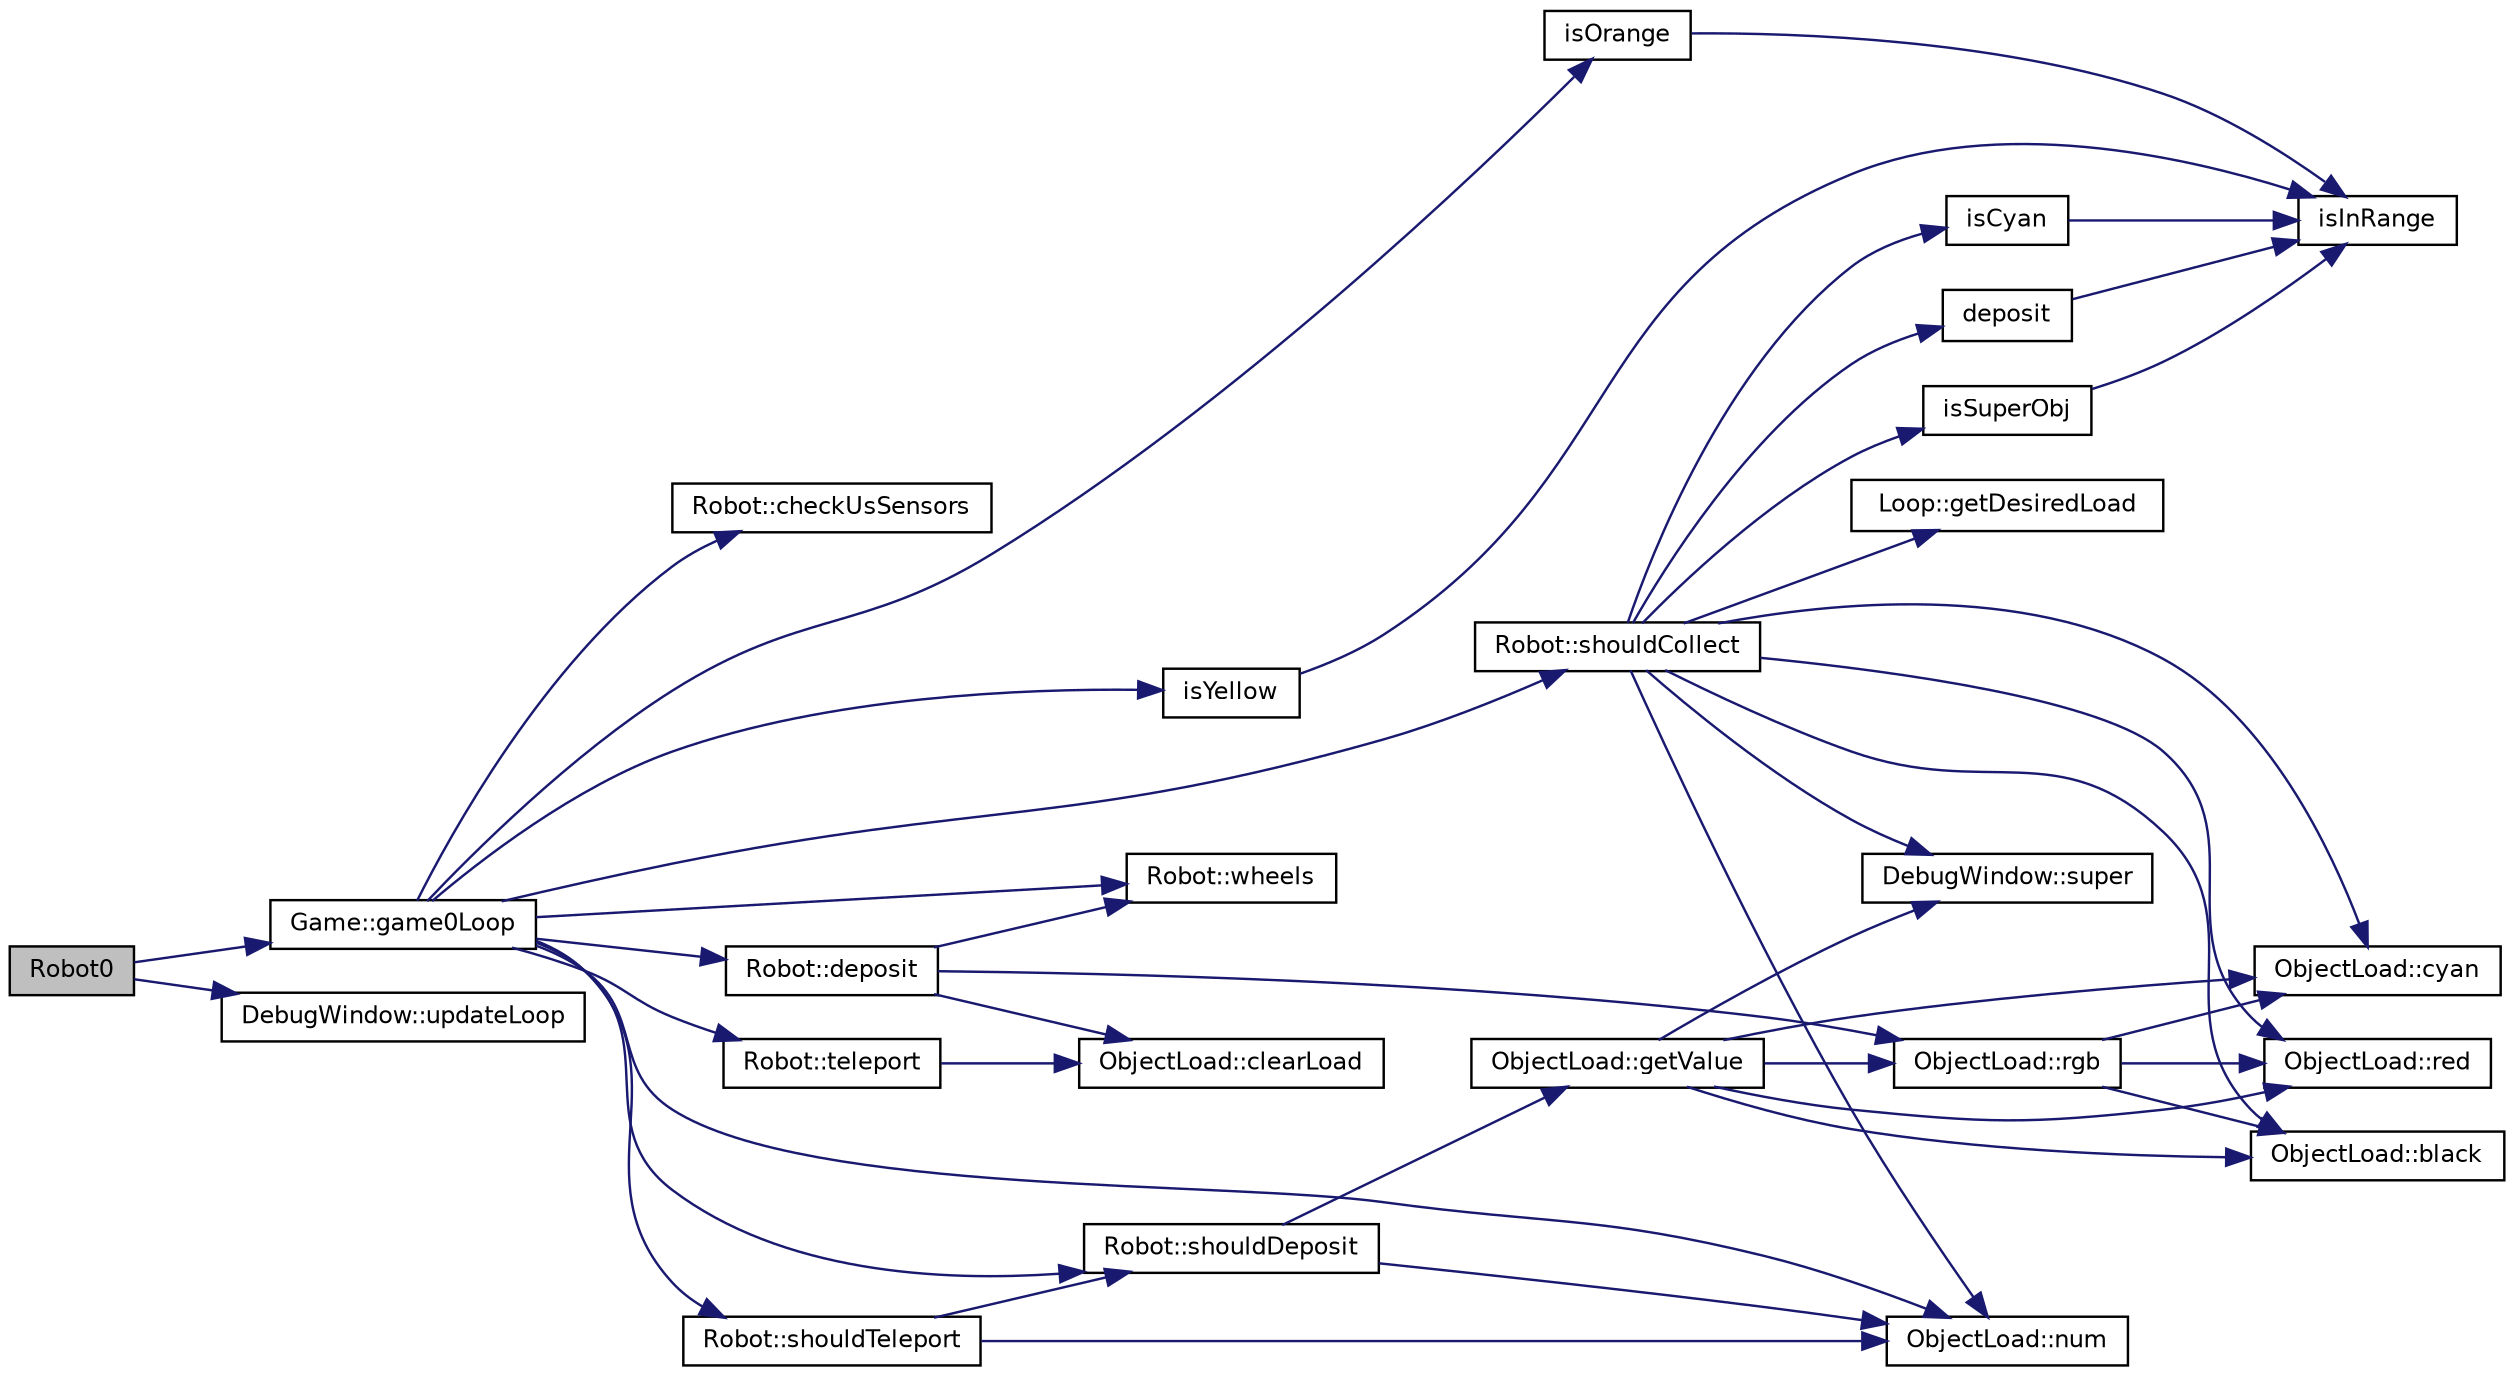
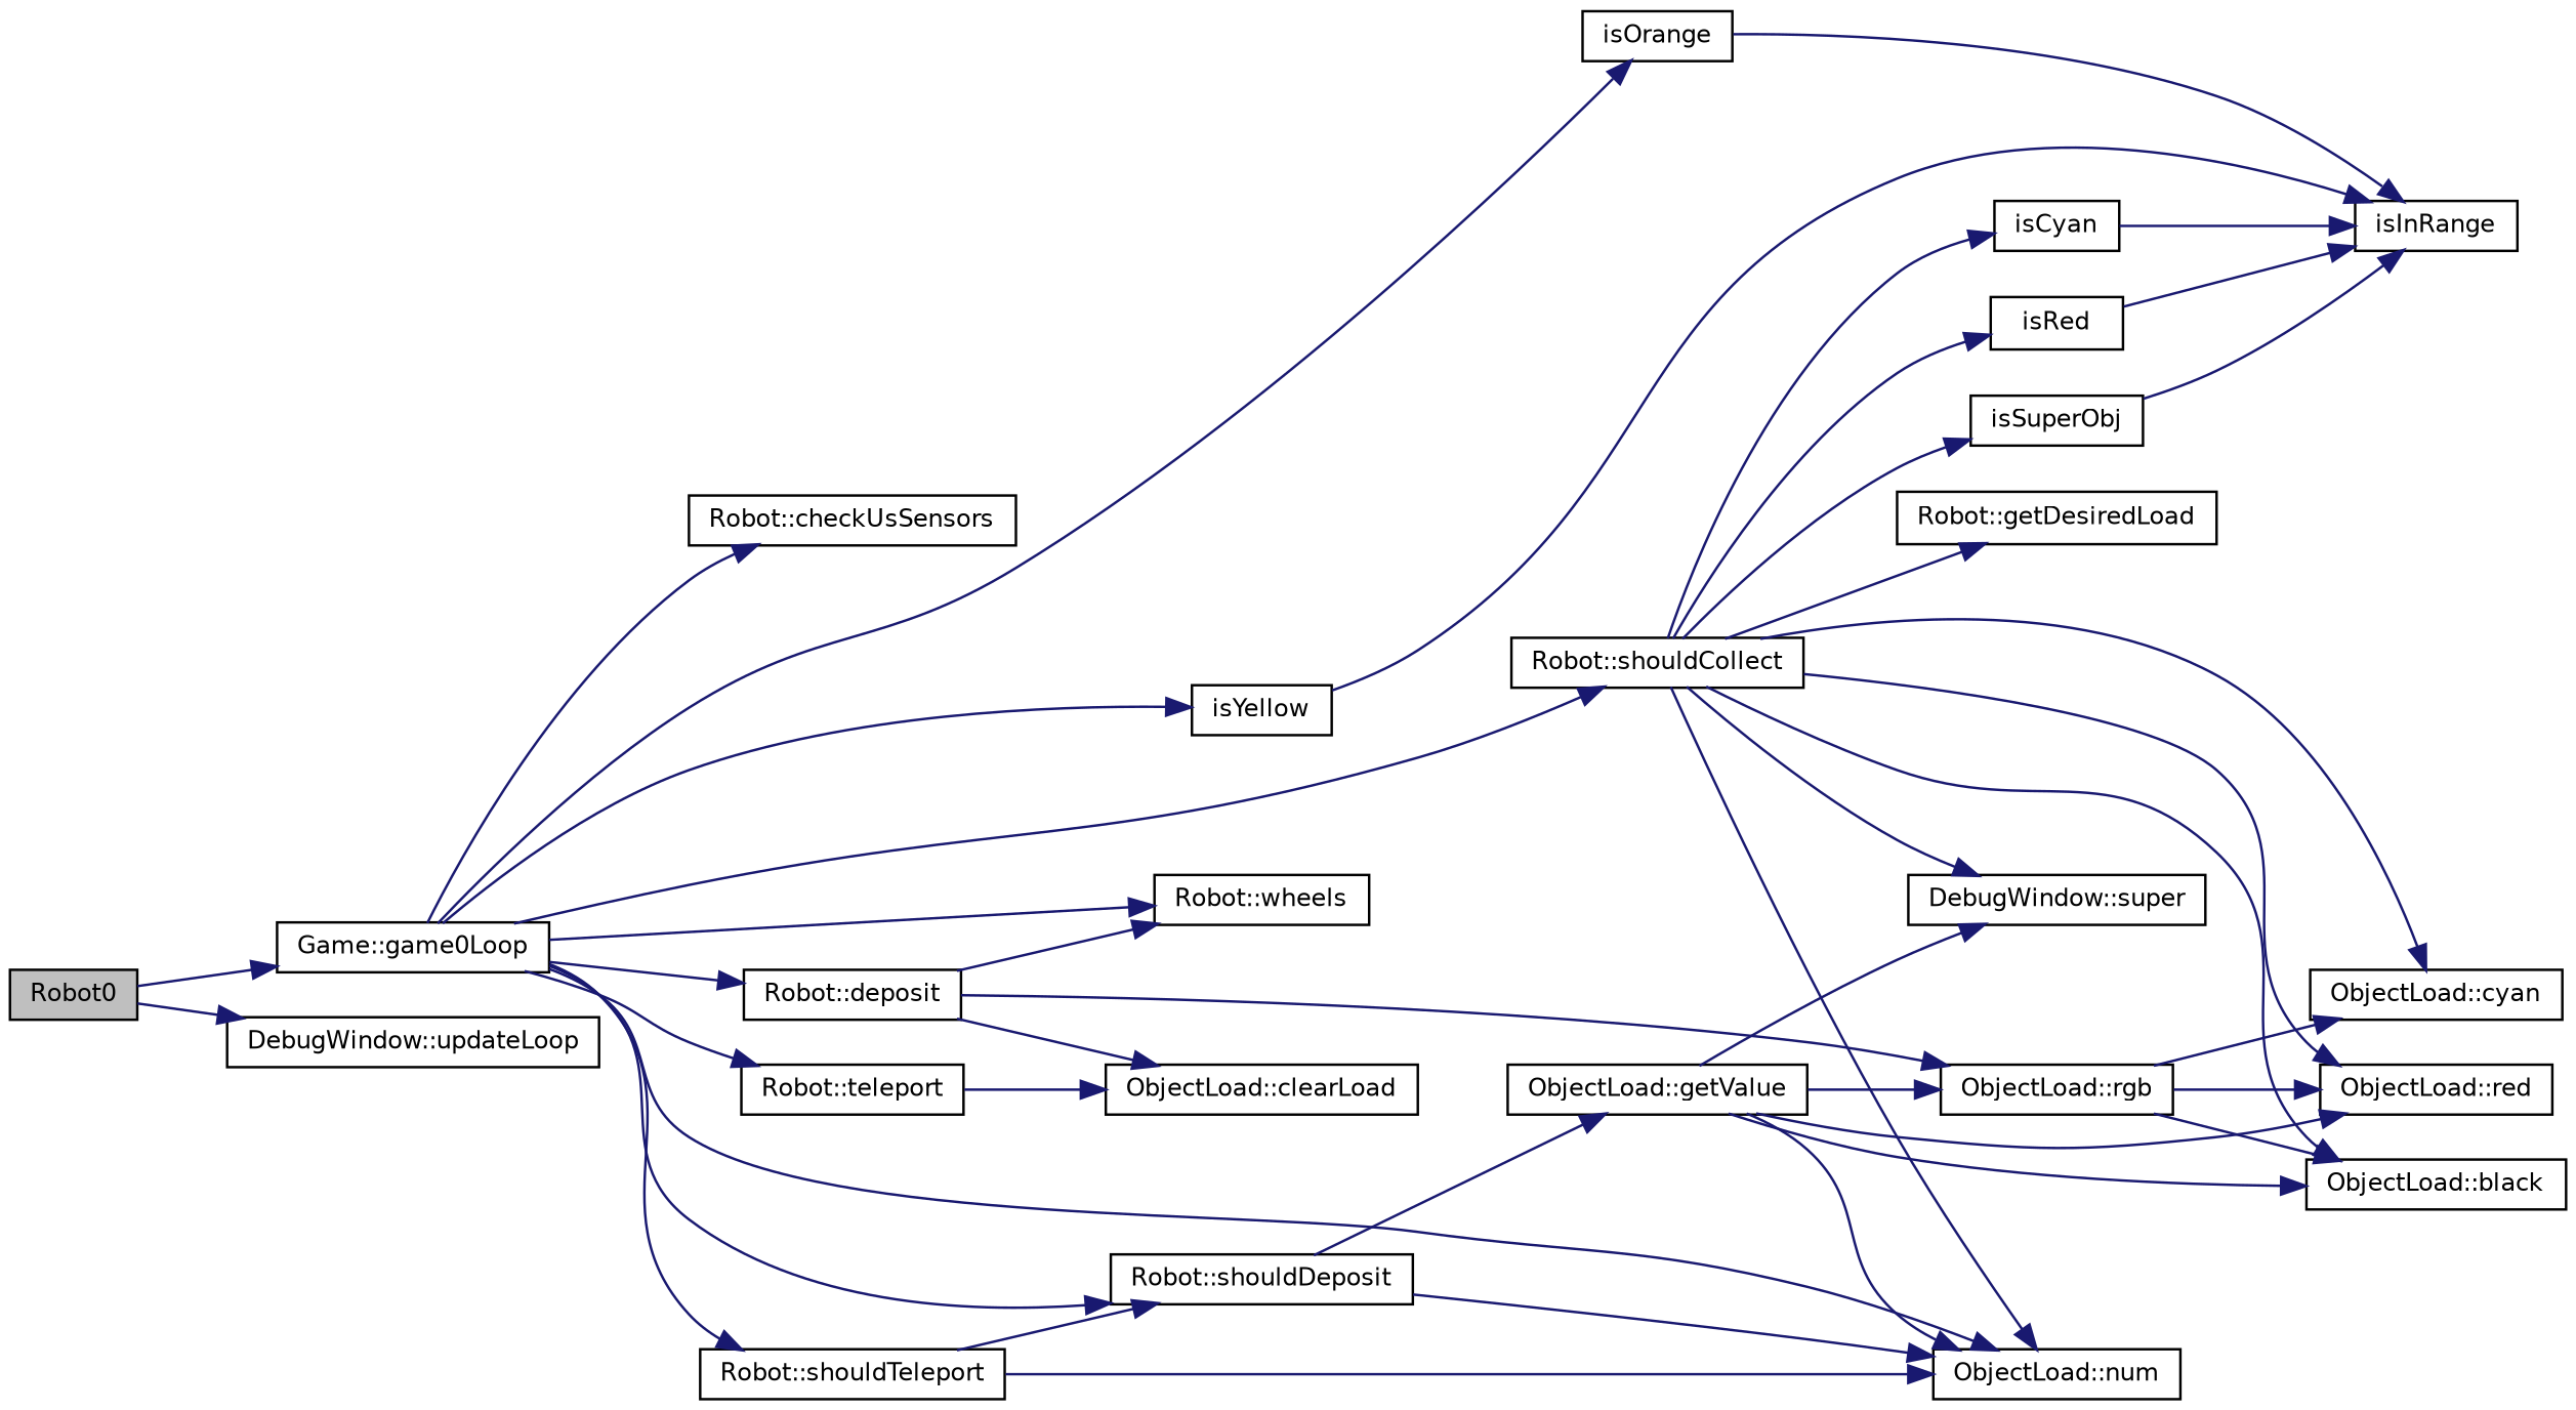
  digraph {
    rankdir=LR
    node [color=black fillcolor=white fontname=Helvetica fontsize=10 shape=record style=filled]
    edge [color=midnightblue fontname=Helvetica fontsize=10 labelfontname=Helvetica labelfontsize=10 style=solid]
    n1 [fillcolor=grey75 fontcolor=black height=0.2 label=Robot0 width=0.4]
    n2 [height=0.2 label="Game::game0Loop" width=0.4]
    n3 [height=0.2 label="DebugWindow::updateLoop" width=0.4]
    n4 [height=0.2 label="Robot::checkUsSensors" width=0.4]
    n5 [height=0.2 label="Robot::deposit" width=0.4]
    n6 [height=0.2 label="Robot::wheels" width=0.4]
    n7 [height=0.2 label=isOrange width=0.4]
    n8 [height=0.2 label=isYellow width=0.4]
    n9 [height=0.2 label="ObjectLoad::num" width=0.4]
    n10 [height=0.2 label="Robot::shouldCollect" width=0.4]
    n11 [height=0.2 label="Robot::shouldDeposit" width=0.4]
    n12 [height=0.2 label="Robot::shouldTeleport" width=0.4]
    n13 [height=0.2 label="Robot::teleport" width=0.4]
    n14 [height=0.2 label="ObjectLoad::clearLoad" width=0.4]
    n15 [height=0.2 label="ObjectLoad::rgb" width=0.4]
    n16 [height=0.2 label=isInRange width=0.4]
    n17 [height=0.2 label="ObjectLoad::black" width=0.4]
    n18 [height=0.2 label="ObjectLoad::cyan" width=0.4]
    n19 [height=0.2 label="ObjectLoad::red" width=0.4]
-   n20 [height=0.2 label="Loop::getDesiredLoad" width=0.4]
+   n20 [height=0.2 label="Robot::getDesiredLoad" width=0.4]
    n21 [height=0.2 label=isCyan width=0.4]
-   n22 [height=0.2 label=deposit width=0.4]
+   n22 [height=0.2 label=isRed width=0.4]
    n23 [height=0.2 label=isSuperObj width=0.4]
    n24 [height=0.2 label="DebugWindow::super" width=0.4]
    n25 [height=0.2 label="ObjectLoad::getValue" width=0.4]
    n1 -> n2
    n1 -> n3
    n2 -> n4
    n2 -> n5
    n2 -> n6
    n2 -> n7
    n2 -> n8
    n2 -> n9
    n2 -> n10
    n2 -> n11
    n2 -> n12
    n2 -> n13
    n5 -> n6
    n5 -> n14
    n5 -> n15
    n7 -> n16
    n8 -> n16
    n10 -> n9
    n10 -> n17
    n10 -> n18
    n10 -> n19
    n10 -> n20
    n10 -> n21
    n10 -> n22
    n10 -> n23
    n10 -> n24
    n11 -> n9
    n11 -> n25
    n12 -> n9
    n12 -> n11
    n13 -> n14
    n15 -> n17
    n15 -> n18
    n15 -> n19
    n21 -> n16
    n22 -> n16
    n23 -> n16
    n25 -> n15
    n25 -> n17
-   n25 -> n18
+   n25 -> n9
    n25 -> n19
    n25 -> n24
  }
